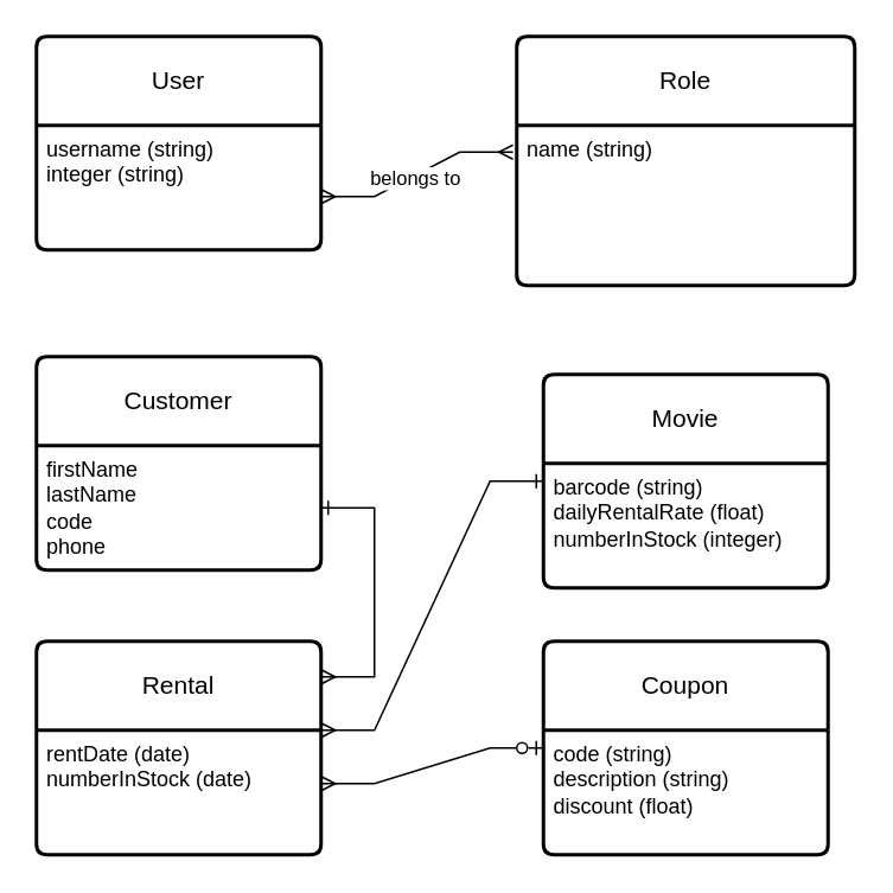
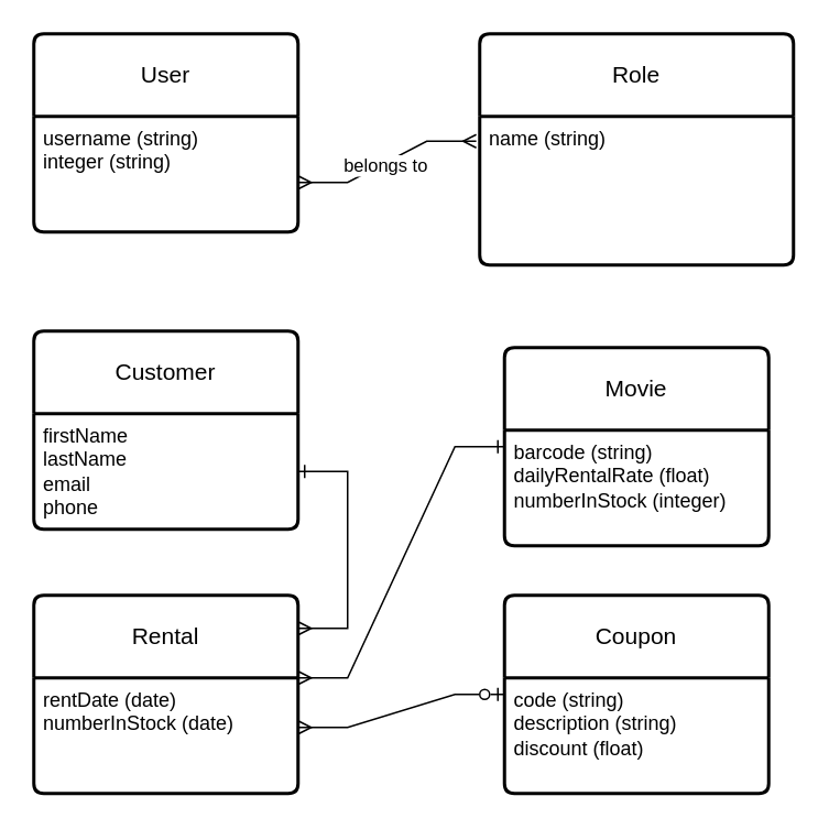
  <mxCell id="0" />
  <mxCell id="1" parent="0" />
  <mxCell id="2" value="Role" style="swimlane;childLayout=stackLayout;horizontal=1;startSize=50;horizontalStack=0;rounded=1;fontSize=14;fontStyle=0;strokeWidth=2;resizeParent=0;resizeLast=1;shadow=0;dashed=0;align=center;arcSize=4;whiteSpace=wrap;html=1;" vertex="1" parent="1"><mxGeometry x="290" y="20" width="190" height="140" as="geometry" /></mxCell>
  <mxCell id="3" value="name (string)" style="align=left;strokeColor=none;fillColor=none;spacingLeft=4;spacingRight=4;fontSize=12;verticalAlign=top;resizable=0;rotatable=0;part=1;html=1;whiteSpace=wrap;" vertex="1" parent="2"><mxGeometry y="50" width="190" height="90" as="geometry" /></mxCell>
  <mxCell id="4" value="User" style="swimlane;childLayout=stackLayout;horizontal=1;startSize=50;horizontalStack=0;rounded=1;fontSize=14;fontStyle=0;strokeWidth=2;resizeParent=0;resizeLast=1;shadow=0;dashed=0;align=center;arcSize=4;whiteSpace=wrap;html=1;" vertex="1" parent="1"><mxGeometry x="20" y="20" width="160" height="120" as="geometry" /></mxCell>
  <mxCell id="5" value="username (string)&lt;div&gt;integer&amp;nbsp;&lt;span style=&quot;background-color: transparent; color: light-dark(rgb(0, 0, 0), rgb(255, 255, 255));&quot;&gt;(string)&lt;/span&gt;&lt;/div&gt;" style="align=left;strokeColor=none;fillColor=none;spacingLeft=4;spacingRight=4;fontSize=12;verticalAlign=top;resizable=0;rotatable=0;part=1;html=1;whiteSpace=wrap;" vertex="1" parent="4"><mxGeometry y="50" width="160" height="70" as="geometry" /></mxCell>
  <mxCell id="6" value="Customer" style="swimlane;childLayout=stackLayout;horizontal=1;startSize=50;horizontalStack=0;rounded=1;fontSize=14;fontStyle=0;strokeWidth=2;resizeParent=0;resizeLast=1;shadow=0;dashed=0;align=center;arcSize=4;whiteSpace=wrap;html=1;" vertex="1" parent="1"><mxGeometry x="20" y="200" width="160" height="120" as="geometry" /></mxCell>
- <mxCell id="7" value="&lt;div&gt;firstName&lt;/div&gt;&lt;div&gt;lastName&lt;/div&gt;&lt;div&gt;code&lt;/div&gt;&lt;div&gt;phone&lt;/div&gt;" style="align=left;strokeColor=none;fillColor=none;spacingLeft=4;spacingRight=4;fontSize=12;verticalAlign=top;resizable=0;rotatable=0;part=1;html=1;whiteSpace=wrap;" vertex="1" parent="6"><mxGeometry y="50" width="160" height="70" as="geometry" /></mxCell>
+ <mxCell id="7" value="&lt;div&gt;firstName&lt;/div&gt;&lt;div&gt;lastName&lt;/div&gt;&lt;div&gt;email&lt;/div&gt;&lt;div&gt;phone&lt;/div&gt;" style="align=left;strokeColor=none;fillColor=none;spacingLeft=4;spacingRight=4;fontSize=12;verticalAlign=top;resizable=0;rotatable=0;part=1;html=1;whiteSpace=wrap;" vertex="1" parent="6"><mxGeometry y="50" width="160" height="70" as="geometry" /></mxCell>
  <mxCell id="8" value="Movie" style="swimlane;childLayout=stackLayout;horizontal=1;startSize=50;horizontalStack=0;rounded=1;fontSize=14;fontStyle=0;strokeWidth=2;resizeParent=0;resizeLast=1;shadow=0;dashed=0;align=center;arcSize=4;whiteSpace=wrap;html=1;" vertex="1" parent="1"><mxGeometry x="305" y="210" width="160" height="120" as="geometry" /></mxCell>
  <mxCell id="9" value="barcode (string)&lt;div&gt;dailyRentalRate (float)&lt;/div&gt;&lt;div&gt;numberInStock (integer)&lt;/div&gt;" style="align=left;strokeColor=none;fillColor=none;spacingLeft=4;spacingRight=4;fontSize=12;verticalAlign=top;resizable=0;rotatable=0;part=1;html=1;whiteSpace=wrap;" vertex="1" parent="8"><mxGeometry y="50" width="160" height="70" as="geometry" /></mxCell>
  <mxCell id="10" value="" style="edgeStyle=entityRelationEdgeStyle;fontSize=12;html=1;endArrow=ERmany;startArrow=ERmany;rounded=0;entryX=-0.011;entryY=0.167;entryDx=0;entryDy=0;entryPerimeter=0;" edge="1" parent="1" target="3"><mxGeometry width="100" height="100" relative="1" as="geometry"><mxPoint x="180" y="110" as="sourcePoint" /><mxPoint x="280" y="10" as="targetPoint" /></mxGeometry></mxCell>
  <mxCell id="11" value="belongs to" style="edgeLabel;html=1;align=center;verticalAlign=middle;resizable=0;points=[];" vertex="1" connectable="0" parent="10"><mxGeometry x="-0.042" relative="1" as="geometry"><mxPoint y="1" as="offset" /></mxGeometry></mxCell>
  <mxCell id="12" value="Rental" style="swimlane;childLayout=stackLayout;horizontal=1;startSize=50;horizontalStack=0;rounded=1;fontSize=14;fontStyle=0;strokeWidth=2;resizeParent=0;resizeLast=1;shadow=0;dashed=0;align=center;arcSize=4;whiteSpace=wrap;html=1;" vertex="1" parent="1"><mxGeometry x="20" y="360" width="160" height="120" as="geometry" /></mxCell>
  <mxCell id="13" value="rentDate (date)&lt;div&gt;numberInStock (date)&lt;/div&gt;" style="align=left;strokeColor=none;fillColor=none;spacingLeft=4;spacingRight=4;fontSize=12;verticalAlign=top;resizable=0;rotatable=0;part=1;html=1;whiteSpace=wrap;" vertex="1" parent="12"><mxGeometry y="50" width="160" height="70" as="geometry" /></mxCell>
  <mxCell id="14" value="Coupon" style="swimlane;childLayout=stackLayout;horizontal=1;startSize=50;horizontalStack=0;rounded=1;fontSize=14;fontStyle=0;strokeWidth=2;resizeParent=0;resizeLast=1;shadow=0;dashed=0;align=center;arcSize=4;whiteSpace=wrap;html=1;" vertex="1" parent="1"><mxGeometry x="305" y="360" width="160" height="120" as="geometry" /></mxCell>
  <mxCell id="15" value="code (string)&lt;div&gt;description&amp;nbsp;&lt;span style=&quot;background-color: transparent; color: light-dark(rgb(0, 0, 0), rgb(255, 255, 255));&quot;&gt;(string)&lt;/span&gt;&lt;/div&gt;&lt;div&gt;discount (float)&lt;/div&gt;" style="align=left;strokeColor=none;fillColor=none;spacingLeft=4;spacingRight=4;fontSize=12;verticalAlign=top;resizable=0;rotatable=0;part=1;html=1;whiteSpace=wrap;" vertex="1" parent="14"><mxGeometry y="50" width="160" height="70" as="geometry" /></mxCell>
  <mxCell id="16" value="" style="edgeStyle=entityRelationEdgeStyle;fontSize=12;html=1;endArrow=ERzeroToOne;startArrow=ERmany;rounded=0;entryX=0;entryY=0.5;entryDx=0;entryDy=0;endFill=0;" edge="1" parent="1" target="14"><mxGeometry width="100" height="100" relative="1" as="geometry"><mxPoint x="180" y="440" as="sourcePoint" /><mxPoint x="280" y="340" as="targetPoint" /></mxGeometry></mxCell>
  <mxCell id="17" value="" style="edgeStyle=entityRelationEdgeStyle;fontSize=12;html=1;endArrow=ERone;startArrow=ERmany;rounded=0;entryX=0;entryY=0.5;entryDx=0;entryDy=0;endFill=0;" edge="1" parent="1" target="8"><mxGeometry width="100" height="100" relative="1" as="geometry"><mxPoint x="180" y="410" as="sourcePoint" /><mxPoint x="305" y="390" as="targetPoint" /></mxGeometry></mxCell>
  <mxCell id="18" value="" style="edgeStyle=entityRelationEdgeStyle;fontSize=12;html=1;endArrow=ERone;startArrow=ERmany;rounded=0;entryX=1;entryY=0.5;entryDx=0;entryDy=0;endFill=0;" edge="1" parent="1" target="7"><mxGeometry width="100" height="100" relative="1" as="geometry"><mxPoint x="180" y="380" as="sourcePoint" /><mxPoint x="305" y="360" as="targetPoint" /></mxGeometry></mxCell>
